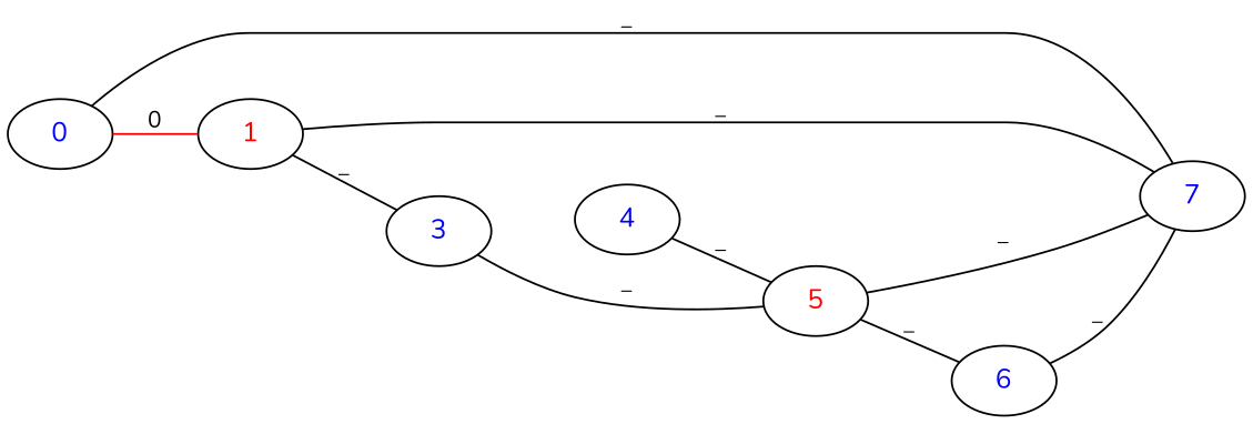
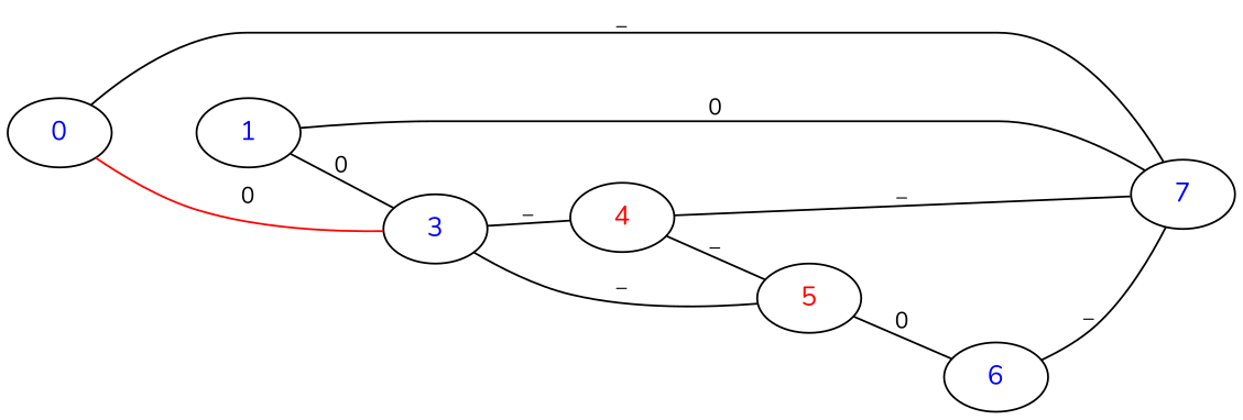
  graph {
    fontname=Nunito
    rankdir=LR
    node [fontcolor="#0000FFFF" fontname=Nunito]
    edge [fontname=Nunito fontsize=12]
-   n1 [label=4]
+   n1 [fontcolor="#FF0000FF" label=4]
    n2 [fontcolor="#FF0000FF" label=5]
    n3 [label=7]
    n4 [label=6]
-   n5 [fontcolor="#FF0000FF" label=1]
+   n5 [label=1]
    n6 [label=3]
    n7 [label=0]
    n1 -- n2 [label=_]
-   n2 -- n3 [label=_]
-   n2 -- n4 [label=_]
+   n1 -- n3 [label=_]
+   n2 -- n4 [label=0]
    n4 -- n3 [label=_]
-   n5 -- n3 [label=_]
-   n5 -- n6 [label=_]
+   n5 -- n3 [label=0]
+   n5 -- n6 [label=0]
+   n6 -- n1 [label=_]
    n6 -- n2 [label=_]
    n7 -- n3 [label=_]
-   n7 -- n5 [color="#FF0000FF" label=0]
+   n7 -- n6 [color="#FF0000FF" label=0]
  }
